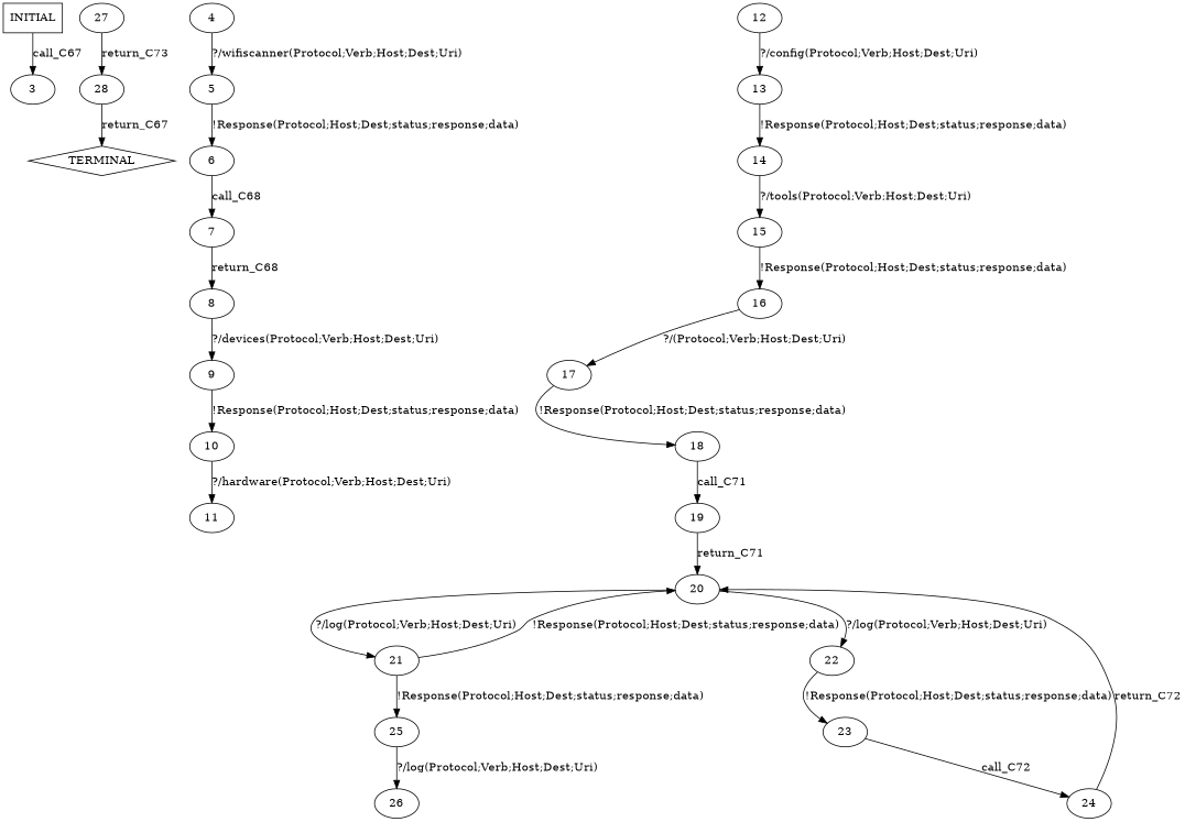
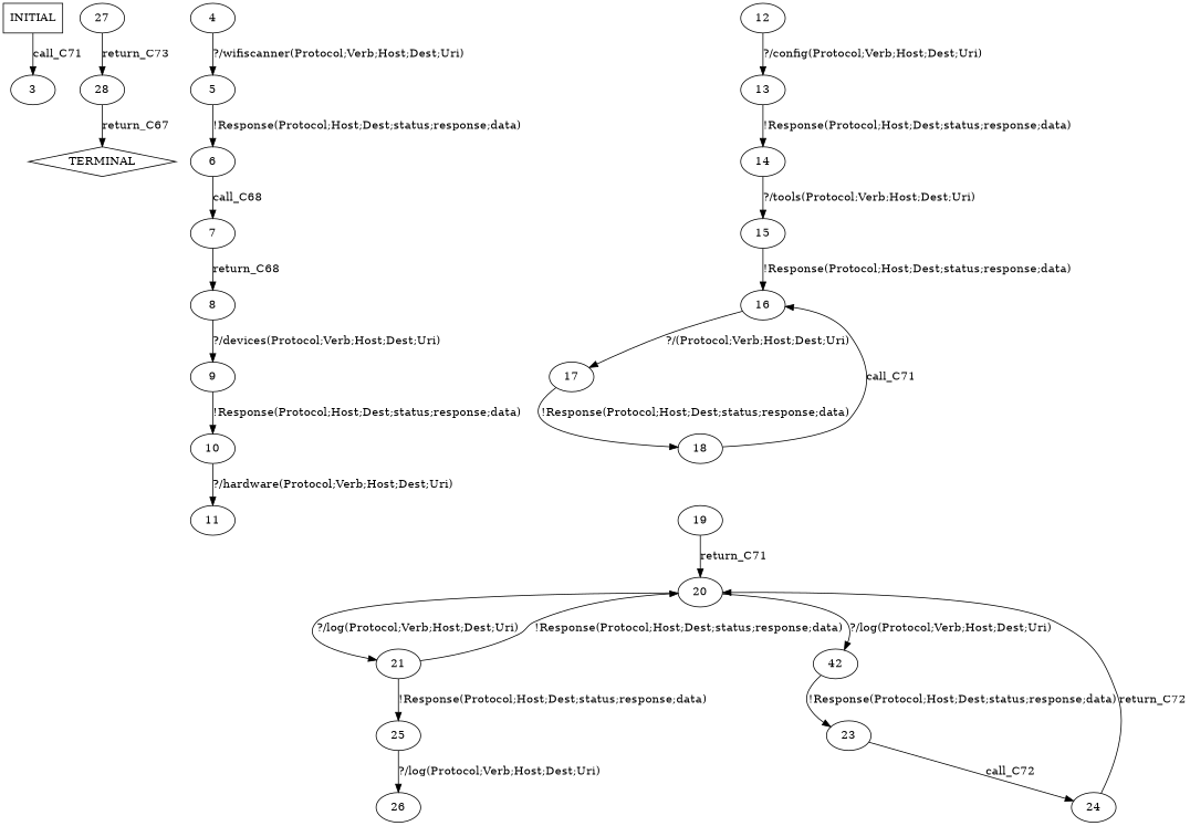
  digraph {
    n1 [label=INITIAL shape=box]
    n2 [label=3]
    n3 [label=TERMINAL shape=diamond]
    n4 [label=4]
    n5 [label=5]
    n6 [label=6]
    n7 [label=7]
    n8 [label=8]
    n9 [label=9]
    n10 [label=10]
    n11 [label=11]
    n12 [label=12]
    n13 [label=13]
    n14 [label=14]
    n15 [label=15]
    n16 [label=16]
    n17 [label=17]
    n18 [label=18]
    n19 [label=19]
    n20 [label=20]
    n21 [label=21]
-   n22 [label=22]
+   n22 [label=42]
    n23 [label=25]
    n24 [label=23]
    n25 [label=26]
    n26 [label=24]
    n27 [label=27]
    n28 [label=28]
-   n1 -> n2 [label=call_C67]
+   n1 -> n2 [label=call_C71]
    n4 -> n5 [label="?/wifiscanner(Protocol;Verb;Host;Dest;Uri)"]
    n5 -> n6 [label="!Response(Protocol;Host;Dest;status;response;data)"]
    n6 -> n7 [label=call_C68]
    n7 -> n8 [label=return_C68]
    n8 -> n9 [label="?/devices(Protocol;Verb;Host;Dest;Uri)"]
    n9 -> n10 [label="!Response(Protocol;Host;Dest;status;response;data)"]
    n10 -> n11 [label="?/hardware(Protocol;Verb;Host;Dest;Uri)"]
    n12 -> n13 [label="?/config(Protocol;Verb;Host;Dest;Uri)"]
    n13 -> n14 [label="!Response(Protocol;Host;Dest;status;response;data)"]
    n14 -> n15 [label="?/tools(Protocol;Verb;Host;Dest;Uri)"]
    n15 -> n16 [label="!Response(Protocol;Host;Dest;status;response;data)"]
    n16 -> n17 [label="?/(Protocol;Verb;Host;Dest;Uri)"]
    n17 -> n18 [label="!Response(Protocol;Host;Dest;status;response;data)"]
-   n18 -> n19 [label=call_C71]
+   n18 -> n16 [label=call_C71]
    n19 -> n20 [label=return_C71]
    n20 -> n21 [label="?/log(Protocol;Verb;Host;Dest;Uri)"]
    n20 -> n22 [label="?/log(Protocol;Verb;Host;Dest;Uri)"]
    n21 -> n20 [label="!Response(Protocol;Host;Dest;status;response;data)"]
    n21 -> n23 [label="!Response(Protocol;Host;Dest;status;response;data)"]
    n22 -> n24 [label="!Response(Protocol;Host;Dest;status;response;data)"]
    n23 -> n25 [label="?/log(Protocol;Verb;Host;Dest;Uri)"]
    n24 -> n26 [label=call_C72]
    n26 -> n20 [label=return_C72]
    n27 -> n28 [label=return_C73]
    n28 -> n3 [label=return_C67]
  }
